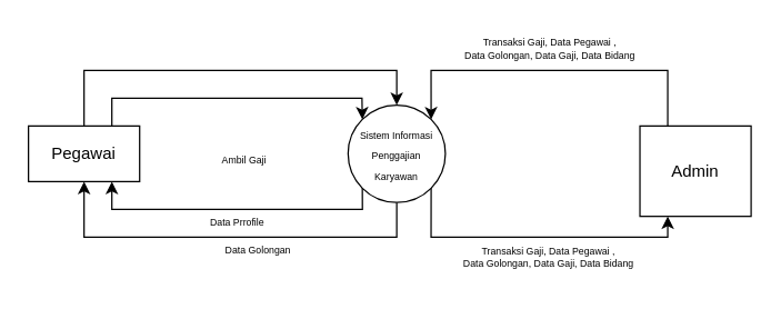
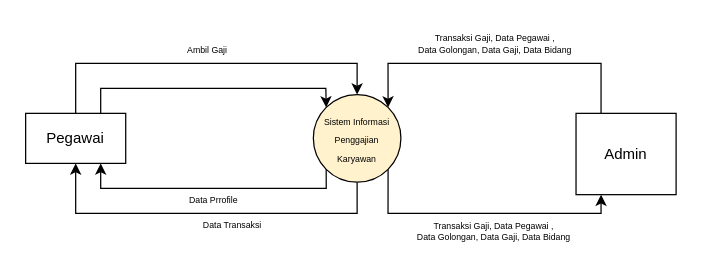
  <mxCell id="0" />
  <mxCell id="1" parent="0" />
  <mxCell id="2" style="edgeStyle=orthogonalEdgeStyle;rounded=0;orthogonalLoop=1;jettySize=auto;html=1;fontSize=7;entryX=0.5;entryY=0;entryDx=0;entryDy=0;" parent="1" source="3" target="7" edge="1"><mxGeometry relative="1" as="geometry"><mxPoint x="90" y="20" as="targetPoint" /><Array as="points"><mxPoint x="60" y="50" /><mxPoint x="285" y="50" /></Array></mxGeometry></mxCell>
  <mxCell id="3" value="Pegawai" style="rounded=0;whiteSpace=wrap;html=1;" parent="1" vertex="1"><mxGeometry x="20" y="90" width="80" height="40" as="geometry" /></mxCell>
  <mxCell id="4" style="edgeStyle=orthogonalEdgeStyle;rounded=0;orthogonalLoop=1;jettySize=auto;html=1;exitX=0;exitY=1;exitDx=0;exitDy=0;entryX=0.75;entryY=1;entryDx=0;entryDy=0;fontSize=7;" edge="1" parent="1" source="7" target="3"><mxGeometry relative="1" as="geometry"><Array as="points"><mxPoint x="260" y="150" /><mxPoint x="80" y="150" /></Array></mxGeometry></mxCell>
  <mxCell id="5" style="edgeStyle=orthogonalEdgeStyle;rounded=0;orthogonalLoop=1;jettySize=auto;html=1;exitX=0.5;exitY=1;exitDx=0;exitDy=0;entryX=0.5;entryY=1;entryDx=0;entryDy=0;fontSize=7;" edge="1" parent="1" source="7" target="3"><mxGeometry relative="1" as="geometry"><Array as="points"><mxPoint x="285" y="170" /><mxPoint x="60" y="170" /></Array></mxGeometry></mxCell>
  <mxCell id="6" style="edgeStyle=orthogonalEdgeStyle;rounded=0;orthogonalLoop=1;jettySize=auto;html=1;exitX=1;exitY=1;exitDx=0;exitDy=0;entryX=0.25;entryY=1;entryDx=0;entryDy=0;fontSize=7;" edge="1" parent="1" source="7" target="10"><mxGeometry relative="1" as="geometry"><Array as="points"><mxPoint x="310" y="170" /><mxPoint x="480" y="170" /></Array></mxGeometry></mxCell>
- <mxCell id="7" value="&lt;font style=&quot;font-size: 7px;&quot;&gt;Sistem Informasi Penggajian Karyawan&lt;/font&gt;" style="ellipse;whiteSpace=wrap;html=1;aspect=fixed;" parent="1" vertex="1"><mxGeometry x="250" y="75" width="70" height="70" as="geometry" /></mxCell>
+ <mxCell id="7" value="&lt;font style=&quot;font-size: 7px;&quot;&gt;Sistem Informasi Penggajian Karyawan&lt;/font&gt;" style="ellipse;whiteSpace=wrap;html=1;aspect=fixed;fillColor=#fff2cc;" parent="1" vertex="1"><mxGeometry x="250" y="75" width="70" height="70" as="geometry" /></mxCell>
  <mxCell id="8" value="" style="endArrow=classic;html=1;rounded=0;entryX=0;entryY=0;entryDx=0;entryDy=0;" parent="1" target="7" edge="1"><mxGeometry width="50" height="50" relative="1" as="geometry"><mxPoint x="80" y="90" as="sourcePoint" /><mxPoint x="130" y="40" as="targetPoint" /><Array as="points"><mxPoint x="80" y="70" /><mxPoint x="180" y="70" /><mxPoint x="260" y="70" /></Array></mxGeometry></mxCell>
  <mxCell id="9" style="edgeStyle=orthogonalEdgeStyle;rounded=0;orthogonalLoop=1;jettySize=auto;html=1;exitX=0.25;exitY=0;exitDx=0;exitDy=0;entryX=1;entryY=0;entryDx=0;entryDy=0;fontSize=7;" edge="1" parent="1" source="10" target="7"><mxGeometry relative="1" as="geometry"><Array as="points"><mxPoint x="480" y="50" /><mxPoint x="310" y="50" /></Array></mxGeometry></mxCell>
  <mxCell id="10" value="Admin" style="rounded=0;whiteSpace=wrap;html=1;" parent="1" vertex="1"><mxGeometry x="460" y="90" width="80" height="65" as="geometry" /></mxCell>
- <mxCell id="11" value="Ambil Gaji" style="text;html=1;align=center;verticalAlign=middle;resizable=0;points=[];autosize=1;strokeColor=none;fillColor=none;fontSize=7;" parent="1" vertex="1"><mxGeometry x="145" y="105" width="60" height="20" as="geometry" /></mxCell>
+ <mxCell id="11" value="Ambil Gaji" style="text;html=1;align=center;verticalAlign=middle;resizable=0;points=[];autosize=1;strokeColor=none;fillColor=none;fontSize=7;" parent="1" vertex="1"><mxGeometry x="135" y="30" width="60" height="20" as="geometry" /></mxCell>
  <mxCell id="12" value="Data Prrofile" style="text;html=1;align=center;verticalAlign=middle;resizable=0;points=[];autosize=1;strokeColor=none;fillColor=none;fontSize=7;" vertex="1" parent="1"><mxGeometry x="140" y="150" width="60" height="20" as="geometry" /></mxCell>
- <mxCell id="13" value="Data Golongan" style="text;html=1;align=center;verticalAlign=middle;resizable=0;points=[];autosize=1;strokeColor=none;fillColor=none;fontSize=7;" vertex="1" parent="1"><mxGeometry x="150" y="170" width="70" height="20" as="geometry" /></mxCell>
+ <mxCell id="13" value="Data Transaksi" style="text;html=1;align=center;verticalAlign=middle;resizable=0;points=[];autosize=1;strokeColor=none;fillColor=none;fontSize=7;" vertex="1" parent="1"><mxGeometry x="150" y="170" width="70" height="20" as="geometry" /></mxCell>
  <mxCell id="14" value="Transaksi Gaji, Data Pegawai , &lt;br&gt;Data Golongan, Data Gaji, Data Bidang" style="text;html=1;align=center;verticalAlign=middle;resizable=0;points=[];autosize=1;strokeColor=none;fillColor=none;fontSize=7;" vertex="1" parent="1"><mxGeometry x="320" y="20" width="150" height="30" as="geometry" /></mxCell>
  <mxCell id="15" value="Transaksi Gaji, Data Pegawai , &lt;br&gt;Data Golongan, Data Gaji, Data Bidang" style="text;html=1;align=center;verticalAlign=middle;resizable=0;points=[];autosize=1;strokeColor=none;fillColor=none;fontSize=7;" vertex="1" parent="1"><mxGeometry x="319" y="170" width="150" height="30" as="geometry" /></mxCell>
